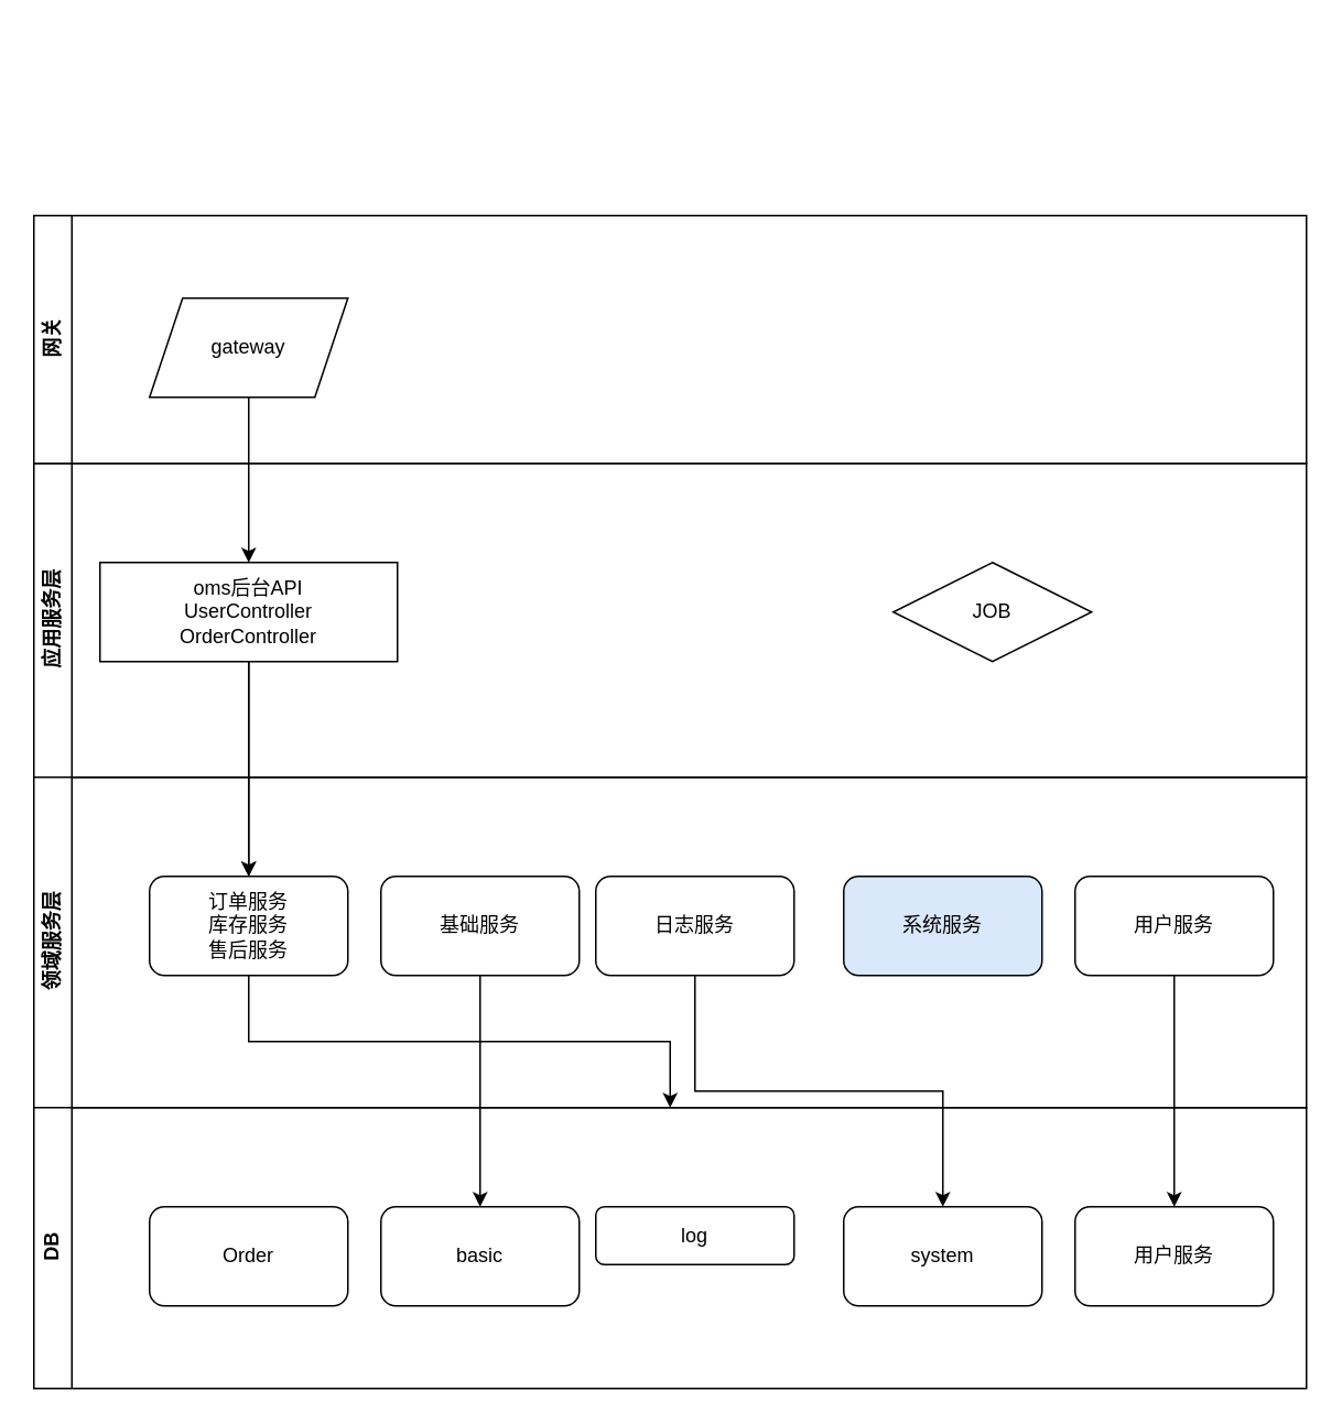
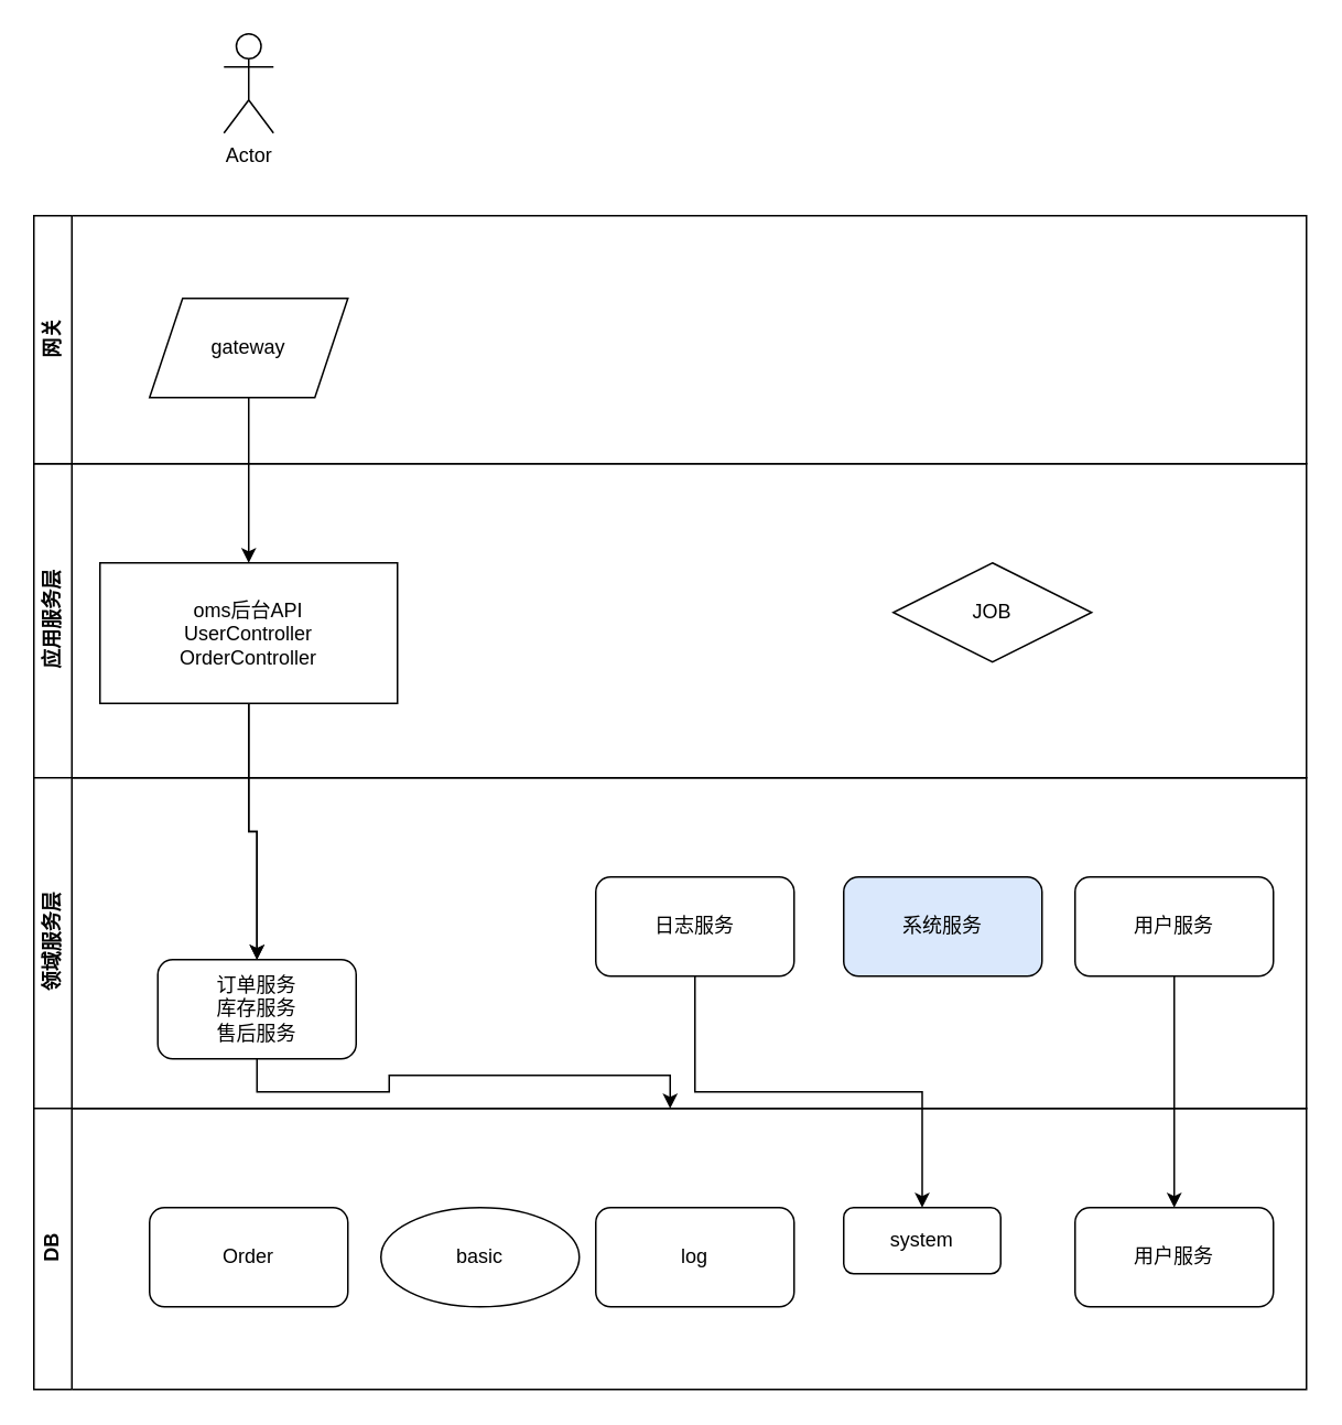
  <mxCell id="0" />
  <mxCell id="1" parent="0" />
  <mxCell id="2" value="应用服务层" style="swimlane;horizontal=0;whiteSpace=wrap;html=1;" vertex="1" parent="1"><mxGeometry x="20" y="280" width="770" height="190" as="geometry" /></mxCell>
  <mxCell id="3" value="JOB" style="rhombus;whiteSpace=wrap;html=1;" vertex="1" parent="2"><mxGeometry x="520" y="60" width="120" height="60" as="geometry" /></mxCell>
- <mxCell id="4" value="oms后台API&lt;br&gt;UserController&lt;br&gt;OrderController" style="rounded=0;whiteSpace=wrap;html=1;" vertex="1" parent="2"><mxGeometry x="40" y="60" width="180" height="60" as="geometry" /></mxCell>
+ <mxCell id="4" value="oms后台API&lt;br&gt;UserController&lt;br&gt;OrderController" style="rounded=0;whiteSpace=wrap;html=1;" vertex="1" parent="2"><mxGeometry x="40" y="60" width="180" height="85" as="geometry" /></mxCell>
  <mxCell id="5" value="领域服务层" style="swimlane;horizontal=0;whiteSpace=wrap;html=1;" vertex="1" parent="1"><mxGeometry x="20" y="470" width="770" height="200" as="geometry" /></mxCell>
- <mxCell id="6" value="订单服务&lt;br&gt;库存服务&lt;br&gt;售后服务" style="rounded=1;whiteSpace=wrap;html=1;" vertex="1" parent="5"><mxGeometry x="70" y="60" width="120" height="60" as="geometry" /></mxCell>
- <mxCell id="7" value="基础服务" style="rounded=1;whiteSpace=wrap;html=1;" vertex="1" parent="5"><mxGeometry x="210" y="60" width="120" height="60" as="geometry" /></mxCell>
+ <mxCell id="6" value="订单服务&lt;br&gt;库存服务&lt;br&gt;售后服务" style="rounded=1;whiteSpace=wrap;html=1;" vertex="1" parent="5"><mxGeometry x="75" y="110" width="120" height="60" as="geometry" /></mxCell>
  <mxCell id="8" value="日志服务" style="rounded=1;whiteSpace=wrap;html=1;" vertex="1" parent="5"><mxGeometry x="340" y="60" width="120" height="60" as="geometry" /></mxCell>
  <mxCell id="9" value="系统服务" style="rounded=1;whiteSpace=wrap;html=1;fillColor=#dae8fc;" vertex="1" parent="5"><mxGeometry x="490" y="60" width="120" height="60" as="geometry" /></mxCell>
  <mxCell id="10" value="用户服务" style="rounded=1;whiteSpace=wrap;html=1;" vertex="1" parent="5"><mxGeometry x="630" y="60" width="120" height="60" as="geometry" /></mxCell>
+ <mxCell id="11" value="Actor" style="shape=umlActor;verticalLabelPosition=bottom;verticalAlign=top;html=1;outlineConnect=0;" vertex="1" parent="1"><mxGeometry x="135" y="20" width="30" height="60" as="geometry" /></mxCell>
  <mxCell id="12" value="Order" style="whiteSpace=wrap;html=1;rounded=1;" vertex="1" parent="1"><mxGeometry x="90" y="730" width="120" height="60" as="geometry" /></mxCell>
  <mxCell id="13" style="edgeStyle=orthogonalEdgeStyle;rounded=0;orthogonalLoop=1;jettySize=auto;html=1;exitX=0.5;exitY=1;exitDx=0;exitDy=0;" edge="1" parent="1" source="4" target="6"><mxGeometry relative="1" as="geometry" /></mxCell>
  <mxCell id="14" style="edgeStyle=orthogonalEdgeStyle;rounded=0;orthogonalLoop=1;jettySize=auto;html=1;exitX=0.5;exitY=1;exitDx=0;exitDy=0;" edge="1" parent="1" source="4" target="6"><mxGeometry relative="1" as="geometry" /></mxCell>
  <mxCell id="15" style="edgeStyle=orthogonalEdgeStyle;rounded=0;orthogonalLoop=1;jettySize=auto;html=1;exitX=0.5;exitY=1;exitDx=0;exitDy=0;" edge="1" parent="1" source="6" target="26"><mxGeometry relative="1" as="geometry" /></mxCell>
- <mxCell id="16" value="basic" style="whiteSpace=wrap;html=1;rounded=1;" vertex="1" parent="1"><mxGeometry x="230" y="730" width="120" height="60" as="geometry" /></mxCell>
- <mxCell id="17" value="log" style="whiteSpace=wrap;html=1;rounded=1;" vertex="1" parent="1"><mxGeometry x="360" y="730" width="120" height="35" as="geometry" /></mxCell>
- <mxCell id="18" value="system" style="whiteSpace=wrap;html=1;rounded=1;" vertex="1" parent="1"><mxGeometry x="510" y="730" width="120" height="60" as="geometry" /></mxCell>
+ <mxCell id="16" value="basic" style="ellipse;whiteSpace=wrap;html=1;" vertex="1" parent="1"><mxGeometry x="230" y="730" width="120" height="60" as="geometry" /></mxCell>
+ <mxCell id="17" value="log" style="whiteSpace=wrap;html=1;rounded=1;" vertex="1" parent="1"><mxGeometry x="360" y="730" width="120" height="60" as="geometry" /></mxCell>
+ <mxCell id="18" value="system" style="whiteSpace=wrap;html=1;rounded=1;" vertex="1" parent="1"><mxGeometry x="510" y="730" width="95" height="40" as="geometry" /></mxCell>
  <mxCell id="19" value="用户服务" style="rounded=1;whiteSpace=wrap;html=1;" vertex="1" parent="1"><mxGeometry x="650" y="730" width="120" height="60" as="geometry" /></mxCell>
- <mxCell id="20" style="edgeStyle=orthogonalEdgeStyle;rounded=0;orthogonalLoop=1;jettySize=auto;html=1;exitX=0.5;exitY=1;exitDx=0;exitDy=0;" edge="1" parent="1" source="7" target="16"><mxGeometry relative="1" as="geometry" /></mxCell>
  <mxCell id="21" style="edgeStyle=orthogonalEdgeStyle;rounded=0;orthogonalLoop=1;jettySize=auto;html=1;exitX=0.5;exitY=1;exitDx=0;exitDy=0;" edge="1" parent="1" source="8" target="18"><mxGeometry relative="1" as="geometry" /></mxCell>
  <mxCell id="22" style="edgeStyle=orthogonalEdgeStyle;rounded=0;orthogonalLoop=1;jettySize=auto;html=1;exitX=0.5;exitY=1;exitDx=0;exitDy=0;" edge="1" parent="1" source="10" target="19"><mxGeometry relative="1" as="geometry" /></mxCell>
  <mxCell id="23" value="网关" style="swimlane;horizontal=0;whiteSpace=wrap;html=1;" vertex="1" parent="1"><mxGeometry x="20" y="130" width="770" height="150" as="geometry" /></mxCell>
  <mxCell id="24" value="gateway" style="shape=parallelogram;perimeter=parallelogramPerimeter;whiteSpace=wrap;html=1;fixedSize=1;" vertex="1" parent="23"><mxGeometry x="70" y="50" width="120" height="60" as="geometry" /></mxCell>
  <mxCell id="25" style="edgeStyle=orthogonalEdgeStyle;rounded=0;orthogonalLoop=1;jettySize=auto;html=1;exitX=0.5;exitY=1;exitDx=0;exitDy=0;entryX=0.5;entryY=0;entryDx=0;entryDy=0;" edge="1" parent="1" source="24" target="4"><mxGeometry relative="1" as="geometry" /></mxCell>
  <mxCell id="26" value="DB" style="swimlane;horizontal=0;whiteSpace=wrap;html=1;" vertex="1" parent="1"><mxGeometry x="20" y="670" width="770" height="170" as="geometry" /></mxCell>
